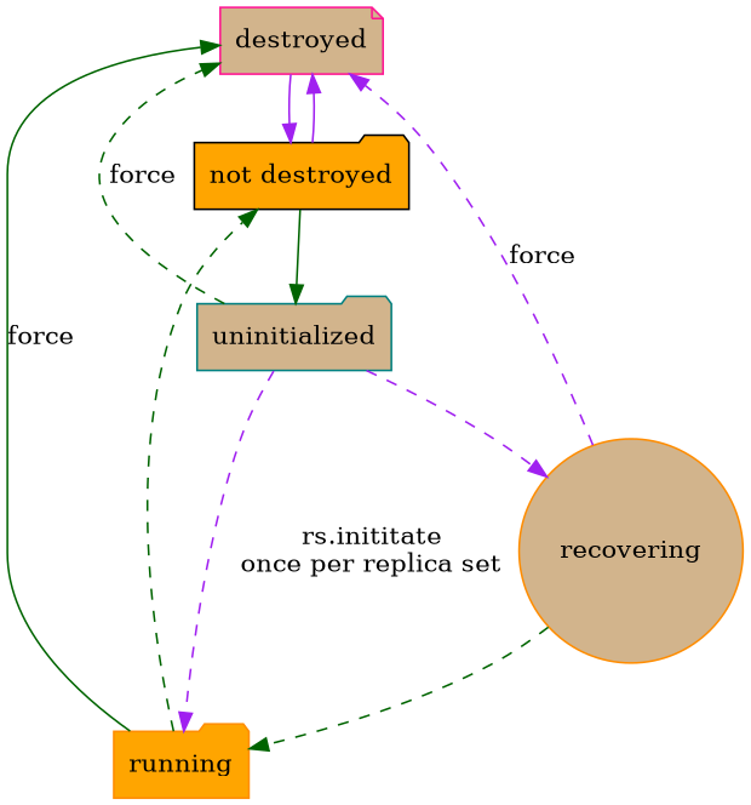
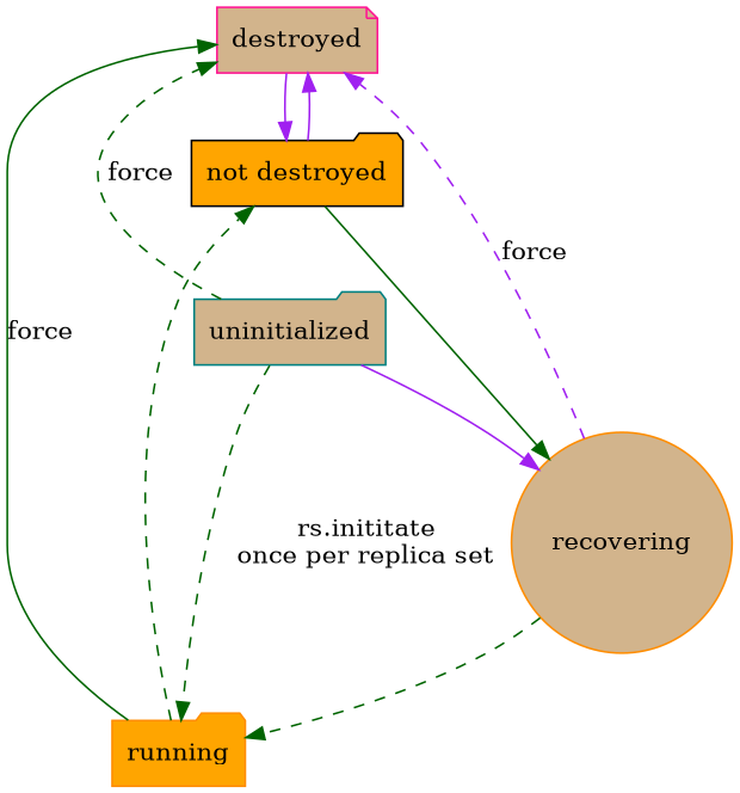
  digraph {
    rankdir=TB
    node [color=darkorange fillcolor=tan shape=folder style=filled]
    edge [color=darkgreen style=dashed]
    n1 [fillcolor=orange label=running]
    n2 [color=deeppink label=destroyed shape=note]
    n3 [color=black fillcolor=orange label="not destroyed"]
    n4 [color=teal label=uninitialized]
    n5 [label=recovering shape=circle]
    subgraph sub_1 {
      rank=max
      n1
    }
    subgraph sub_2 {
      rank=min
      n2
    }
    n1 -> n2 [label=force style=solid]
    n1 -> n3
    n2 -> n3 [color=purple style=solid]
    n3 -> n2 [color=purple style=solid]
-   n3 -> n4 [style=solid]
-   n4 -> n1 [color=purple label="rs.inititate\nonce per replica set"]
+   n3 -> n5 [style=solid]
+   n4 -> n1 [label="rs.inititate\nonce per replica set"]
    n4 -> n2 [label=force]
-   n4 -> n5 [color=purple]
+   n4 -> n5 [color=purple style=solid]
    n5 -> n1
    n5 -> n2 [color=purple label=force]
  }
